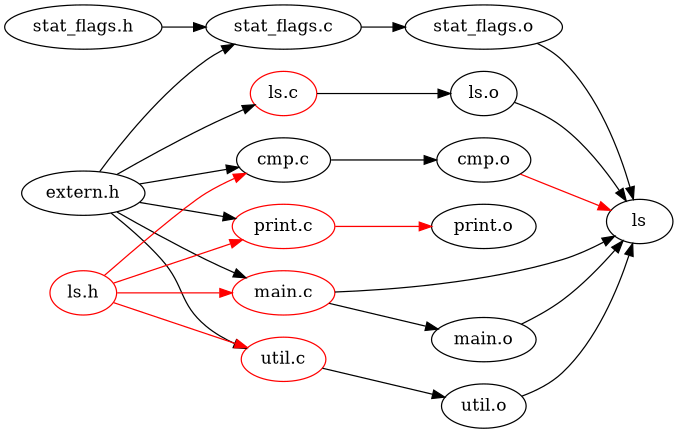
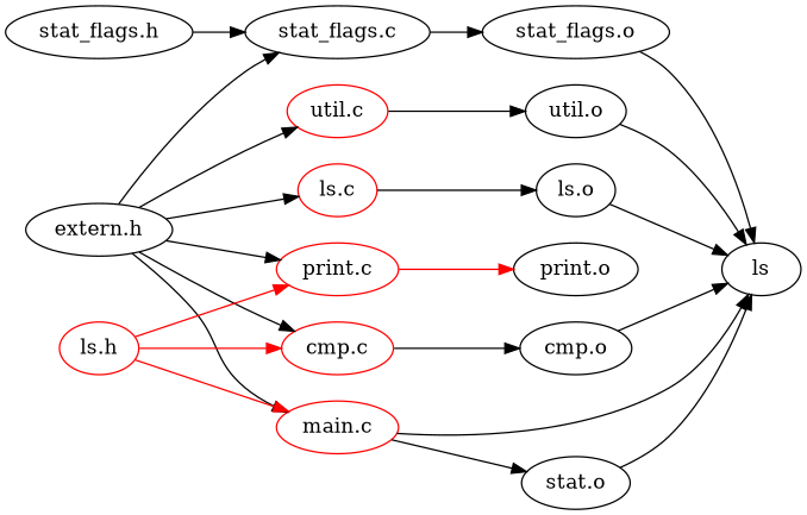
  digraph {
    rankdir=LR
    "cmp.o"
    ls
    "ls.o"
-   "main.o"
+   "main.o" [label="stat.o"]
    "util.o"
    "stat_flags.o"
-   "cmp.c" [color=black]
+   "cmp.c" [color=red]
    "ls.c" [color=red]
    "main.c" [color=red]
    "print.c" [color=red]
    "print.o"
    "stat_flags.c"
    "util.c" [color=red]
    "extern.h"
    "ls.h" [color=red]
    "stat_flags.h"
-   "cmp.o" -> ls [color=red]
+   "cmp.o" -> ls
    "ls.o" -> ls
    "main.o" -> ls
    "util.o" -> ls
    "stat_flags.o" -> ls
    "cmp.c" -> "cmp.o"
    "ls.c" -> "ls.o"
    "main.c" -> ls
    "main.c" -> "main.o"
    "print.c" -> "print.o" [color=red]
    "stat_flags.c" -> "stat_flags.o"
    "util.c" -> "util.o"
    "extern.h" -> "cmp.c"
    "extern.h" -> "ls.c"
    "extern.h" -> "main.c"
    "extern.h" -> "print.c"
    "extern.h" -> "stat_flags.c"
    "extern.h" -> "util.c"
    "ls.h" -> "cmp.c" [color=red]
    "ls.h" -> "main.c" [color=red]
    "ls.h" -> "print.c" [color=red]
-   "ls.h" -> "util.c" [color=red]
    "stat_flags.h" -> "stat_flags.c"
  }
